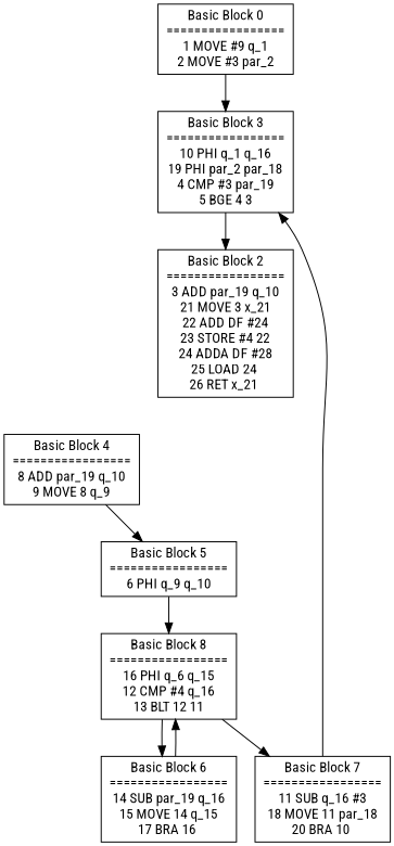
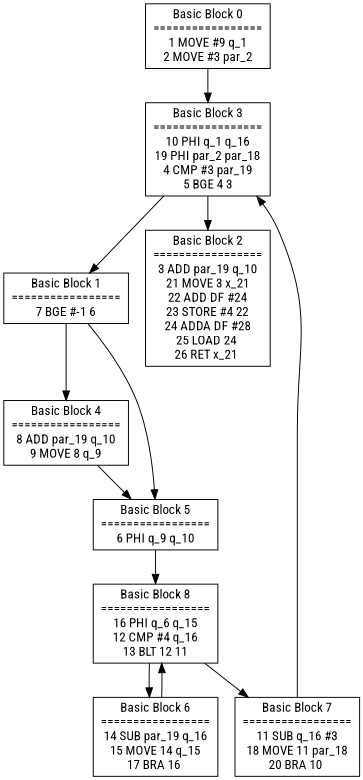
  digraph {
    fontname="Roboto Condensed"
    node [shape=box fontname="Roboto Condensed"]
    edge [fontname="Roboto Condensed"]
    n1 [label="Basic Block 0\n=================\n1 MOVE #9 q_1\n2 MOVE #3 par_2\n"]
    n2 [label="Basic Block 3\n=================\n10 PHI q_1 q_16\n19 PHI par_2 par_18\n4 CMP #3 par_19\n5 BGE 4 3\n"]
+   n3 [label="Basic Block 1\n=================\n7 BGE #-1 6\n"]
    n4 [label="Basic Block 4\n=================\n8 ADD par_19 q_10\n9 MOVE 8 q_9\n"]
    n5 [label="Basic Block 5\n=================\n6 PHI q_9 q_10\n"]
    n6 [label="Basic Block 2\n=================\n3 ADD par_19 q_10\n21 MOVE 3 x_21\n22 ADD DF #24\n23 STORE #4 22\n24 ADDA DF #28\n25 LOAD 24 \n26 RET x_21 \n"]
    n7 [label="Basic Block 8\n=================\n16 PHI q_6 q_15\n12 CMP #4 q_16\n13 BLT 12 11\n"]
    n8 [label="Basic Block 6\n=================\n14 SUB par_19 q_16\n15 MOVE 14 q_15\n17 BRA 16 \n"]
    n9 [label="Basic Block 7\n=================\n11 SUB q_16 #3\n18 MOVE 11 par_18\n20 BRA 10 \n"]
    n1 -> n2
+   n2 -> n3
    n2 -> n6
+   n3 -> n4
+   n3 -> n5
    n4 -> n5
    n5 -> n7
    n7 -> n8
    n7 -> n9
    n8 -> n7
    n9 -> n2
  }
